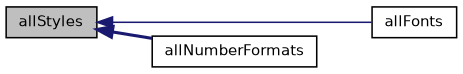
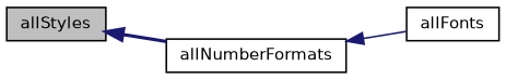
  digraph {
    rankdir=LR
    node [color=black fillcolor=white fontname=Helvetica fontsize=10 shape=record style=filled]
    edge [color=midnightblue dir=back fontname=Helvetica fontsize=10 labelfontname=Helvetica labelfontsize=10]
    n1 [fillcolor=grey75 fontcolor=black height=0.2 label=allStyles width=0.4]
    n2 [height=0.2 label=allFonts width=0.4]
    n3 [height=0.2 label=allNumberFormats width=0.4]
-   n1 -> n2 [style=solid]
+   n3 -> n2 [style=solid]
    n1 -> n3 [style=bold]
  }
